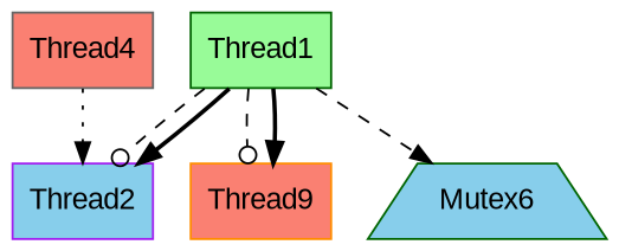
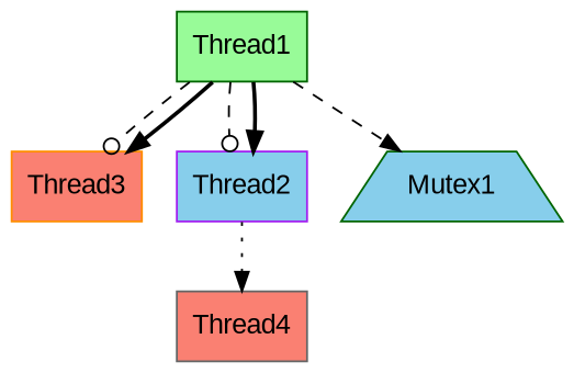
  digraph {
    fontname="Liberation Sans"
    node [color=darkgreen fillcolor=salmon fontname="Liberation Sans" shape=box style=filled]
    edge [arrowhead=normal fontname="Liberation Sans" style=dashed]
    Thread4 [color=gray40]
-   Thread3 [color=darkorange label=Thread9]
+   Thread3 [color=darkorange]
    Thread1 [fillcolor=palegreen]
    Thread2 [color=purple fillcolor=skyblue]
-   Mutex1 [fillcolor=skyblue shape=trapezium label=Mutex6]
+   Mutex1 [fillcolor=skyblue shape=trapezium]
    Thread1 -> Thread3 [arrowhead=odot]
    Thread1 -> Thread3 [style=bold]
    Thread1 -> Thread2 [arrowhead=odot]
    Thread1 -> Thread2 [style=bold]
    Thread1 -> Mutex1 [color=black]
-   Thread4 -> Thread2 [style=dotted]
+   Thread2 -> Thread4 [style=dotted]
  }
